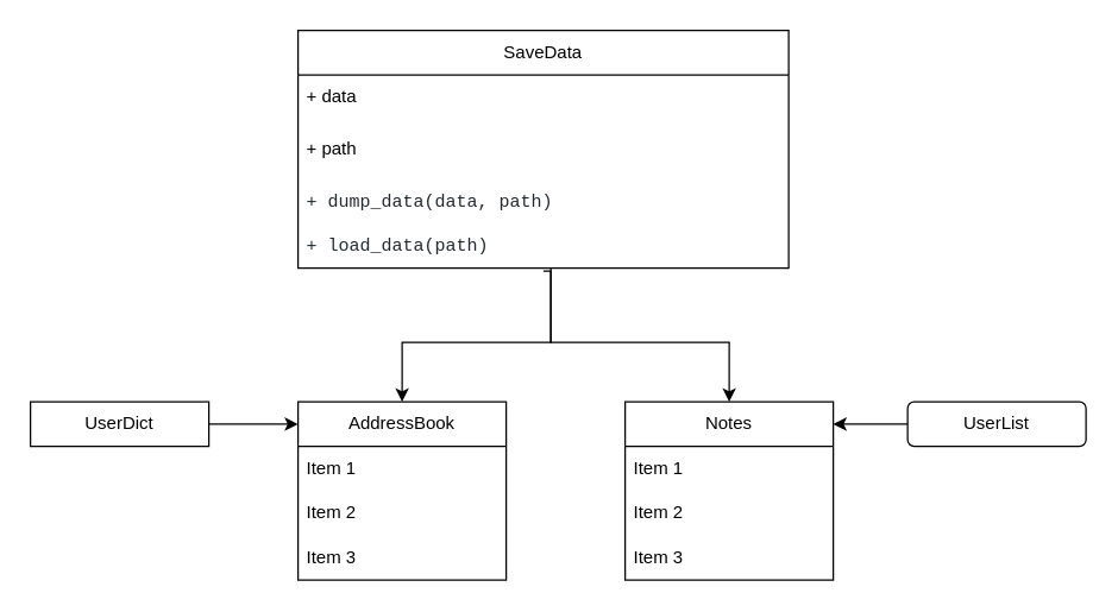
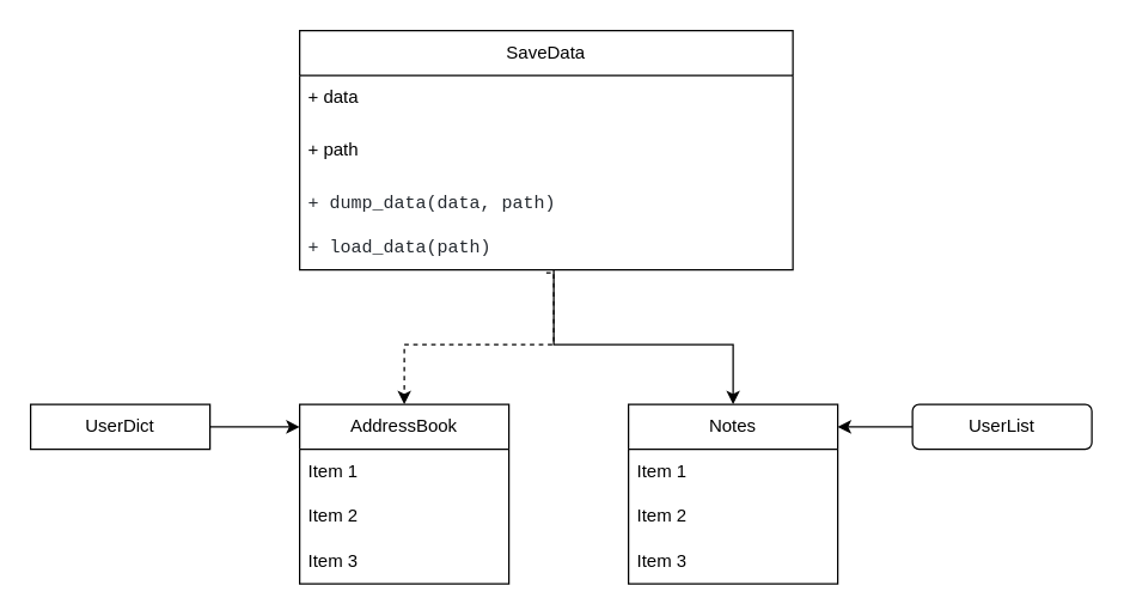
  <mxCell id="0" />
  <mxCell id="1" parent="0" />
  <mxCell id="2" value="" style="edgeStyle=orthogonalEdgeStyle;rounded=0;orthogonalLoop=1;jettySize=auto;html=1;" edge="1" parent="1" source="3"><mxGeometry relative="1" as="geometry"><mxPoint x="200" y="285" as="targetPoint" /></mxGeometry></mxCell>
  <mxCell id="3" value="UserDict" style="rounded=0;whiteSpace=wrap;html=1;" vertex="1" parent="1"><mxGeometry x="20" y="270" width="120" height="30" as="geometry" /></mxCell>
  <mxCell id="4" style="edgeStyle=orthogonalEdgeStyle;rounded=0;orthogonalLoop=1;jettySize=auto;html=1;exitX=0.5;exitY=1;exitDx=0;exitDy=0;" edge="1" parent="1" source="3" target="3"><mxGeometry relative="1" as="geometry" /></mxCell>
  <mxCell id="5" style="edgeStyle=orthogonalEdgeStyle;rounded=0;orthogonalLoop=1;jettySize=auto;html=1;exitX=0.5;exitY=1;exitDx=0;exitDy=0;" edge="1" parent="1" source="3" target="3"><mxGeometry relative="1" as="geometry" /></mxCell>
- <mxCell id="6" style="edgeStyle=orthogonalEdgeStyle;rounded=0;orthogonalLoop=1;jettySize=auto;html=1;entryX=0.5;entryY=0;entryDx=0;entryDy=0;exitX=0.5;exitY=1.067;exitDx=0;exitDy=0;exitPerimeter=0;" edge="1" parent="1" source="22" target="10"><mxGeometry relative="1" as="geometry"><mxPoint x="368.04" y="190.99" as="sourcePoint" /><mxPoint x="260" y="270" as="targetPoint" /><Array as="points"><mxPoint x="370" y="230" /><mxPoint x="270" y="230" /></Array></mxGeometry></mxCell>
+ <mxCell id="6" style="edgeStyle=orthogonalEdgeStyle;rounded=0;orthogonalLoop=1;jettySize=auto;html=1;entryX=0.5;entryY=0;entryDx=0;entryDy=0;exitX=0.5;exitY=1.067;exitDx=0;exitDy=0;exitPerimeter=0;dashed=1;" edge="1" parent="1" source="22" target="10"><mxGeometry relative="1" as="geometry"><mxPoint x="368.04" y="190.99" as="sourcePoint" /><mxPoint x="260" y="270" as="targetPoint" /><Array as="points"><mxPoint x="370" y="230" /><mxPoint x="270" y="230" /></Array></mxGeometry></mxCell>
  <mxCell id="7" style="edgeStyle=orthogonalEdgeStyle;rounded=0;orthogonalLoop=1;jettySize=auto;html=1;entryX=0.5;entryY=0;entryDx=0;entryDy=0;" edge="1" parent="1" source="22" target="14"><mxGeometry relative="1" as="geometry"><mxPoint x="330" y="220" as="sourcePoint" /><mxPoint x="500" y="270" as="targetPoint" /><Array as="points"><mxPoint x="370" y="230" /><mxPoint x="490" y="230" /></Array></mxGeometry></mxCell>
  <mxCell id="8" style="edgeStyle=orthogonalEdgeStyle;rounded=0;orthogonalLoop=1;jettySize=auto;html=1;" edge="1" parent="1" source="9"><mxGeometry relative="1" as="geometry"><mxPoint x="560" y="285" as="targetPoint" /></mxGeometry></mxCell>
  <mxCell id="9" value="UserList" style="whiteSpace=wrap;html=1;rounded=1;" vertex="1" parent="1"><mxGeometry x="610" y="270" width="120" height="30" as="geometry" /></mxCell>
  <mxCell id="10" value="AddressBook" style="swimlane;fontStyle=0;childLayout=stackLayout;horizontal=1;startSize=30;horizontalStack=0;resizeParent=1;resizeParentMax=0;resizeLast=0;collapsible=1;marginBottom=0;whiteSpace=wrap;html=1;" vertex="1" parent="1"><mxGeometry x="200" y="270" width="140" height="120" as="geometry" /></mxCell>
  <mxCell id="11" value="Item 1" style="text;strokeColor=none;fillColor=none;align=left;verticalAlign=middle;spacingLeft=4;spacingRight=4;overflow=hidden;points=[[0,0.5],[1,0.5]];portConstraint=eastwest;rotatable=0;whiteSpace=wrap;html=1;" vertex="1" parent="10"><mxGeometry y="30" width="140" height="30" as="geometry" /></mxCell>
  <mxCell id="12" value="Item 2" style="text;strokeColor=none;fillColor=none;align=left;verticalAlign=middle;spacingLeft=4;spacingRight=4;overflow=hidden;points=[[0,0.5],[1,0.5]];portConstraint=eastwest;rotatable=0;whiteSpace=wrap;html=1;" vertex="1" parent="10"><mxGeometry y="60" width="140" height="30" as="geometry" /></mxCell>
  <mxCell id="13" value="Item 3" style="text;strokeColor=none;fillColor=none;align=left;verticalAlign=middle;spacingLeft=4;spacingRight=4;overflow=hidden;points=[[0,0.5],[1,0.5]];portConstraint=eastwest;rotatable=0;whiteSpace=wrap;html=1;" vertex="1" parent="10"><mxGeometry y="90" width="140" height="30" as="geometry" /></mxCell>
  <mxCell id="14" value="Notes" style="swimlane;fontStyle=0;childLayout=stackLayout;horizontal=1;startSize=30;horizontalStack=0;resizeParent=1;resizeParentMax=0;resizeLast=0;collapsible=1;marginBottom=0;whiteSpace=wrap;html=1;" vertex="1" parent="1"><mxGeometry x="420" y="270" width="140" height="120" as="geometry" /></mxCell>
  <mxCell id="15" value="Item 1" style="text;strokeColor=none;fillColor=none;align=left;verticalAlign=middle;spacingLeft=4;spacingRight=4;overflow=hidden;points=[[0,0.5],[1,0.5]];portConstraint=eastwest;rotatable=0;whiteSpace=wrap;html=1;" vertex="1" parent="14"><mxGeometry y="30" width="140" height="30" as="geometry" /></mxCell>
  <mxCell id="16" value="Item 2" style="text;strokeColor=none;fillColor=none;align=left;verticalAlign=middle;spacingLeft=4;spacingRight=4;overflow=hidden;points=[[0,0.5],[1,0.5]];portConstraint=eastwest;rotatable=0;whiteSpace=wrap;html=1;" vertex="1" parent="14"><mxGeometry y="60" width="140" height="30" as="geometry" /></mxCell>
  <mxCell id="17" value="Item 3" style="text;strokeColor=none;fillColor=none;align=left;verticalAlign=middle;spacingLeft=4;spacingRight=4;overflow=hidden;points=[[0,0.5],[1,0.5]];portConstraint=eastwest;rotatable=0;whiteSpace=wrap;html=1;" vertex="1" parent="14"><mxGeometry y="90" width="140" height="30" as="geometry" /></mxCell>
  <mxCell id="18" value="SaveData" style="swimlane;fontStyle=0;childLayout=stackLayout;horizontal=1;startSize=30;horizontalStack=0;resizeParent=1;resizeParentMax=0;resizeLast=0;collapsible=1;marginBottom=0;whiteSpace=wrap;html=1;" vertex="1" parent="1"><mxGeometry x="200" y="20" width="330" height="160" as="geometry"><mxRectangle x="350" y="-60" width="90" height="30" as="alternateBounds" /></mxGeometry></mxCell>
  <mxCell id="19" value="+ data" style="text;strokeColor=none;fillColor=none;align=left;verticalAlign=middle;spacingLeft=4;spacingRight=4;overflow=hidden;points=[[0,0.5],[1,0.5]];portConstraint=eastwest;rotatable=0;whiteSpace=wrap;html=1;" vertex="1" parent="18"><mxGeometry y="30" width="330" height="30" as="geometry" /></mxCell>
  <mxCell id="20" value="+ path" style="text;strokeColor=none;fillColor=none;align=left;verticalAlign=middle;spacingLeft=4;spacingRight=4;overflow=hidden;points=[[0,0.5],[1,0.5]];portConstraint=eastwest;rotatable=0;whiteSpace=wrap;html=1;" vertex="1" parent="18"><mxGeometry y="60" width="330" height="40" as="geometry" /></mxCell>
  <mxCell id="21" value="&lt;font face=&quot;ui-monospace, SFMono-Regular, SF Mono, Menlo, Consolas, Liberation Mono, monospace&quot; color=&quot;#24292f&quot;&gt;&lt;span style=&quot;background-color: rgb(255, 255, 255);&quot;&gt;+ dump_data(data, path)&lt;/span&gt;&lt;/font&gt;" style="text;strokeColor=none;fillColor=none;align=left;verticalAlign=middle;spacingLeft=4;spacingRight=4;overflow=hidden;points=[[0,0.5],[1,0.5]];portConstraint=eastwest;rotatable=0;whiteSpace=wrap;html=1;" vertex="1" parent="18"><mxGeometry y="100" width="330" height="30" as="geometry" /></mxCell>
  <mxCell id="22" value="&lt;font face=&quot;ui-monospace, SFMono-Regular, SF Mono, Menlo, Consolas, Liberation Mono, monospace&quot; color=&quot;#24292f&quot;&gt;&lt;span style=&quot;background-color: rgb(255, 255, 255);&quot;&gt;+ load_data(path)&lt;/span&gt;&lt;/font&gt;" style="text;strokeColor=none;fillColor=none;align=left;verticalAlign=middle;spacingLeft=4;spacingRight=4;overflow=hidden;points=[[0,0.5],[1,0.5]];portConstraint=eastwest;rotatable=0;whiteSpace=wrap;html=1;" vertex="1" parent="18"><mxGeometry y="130" width="330" height="30" as="geometry" /></mxCell>
